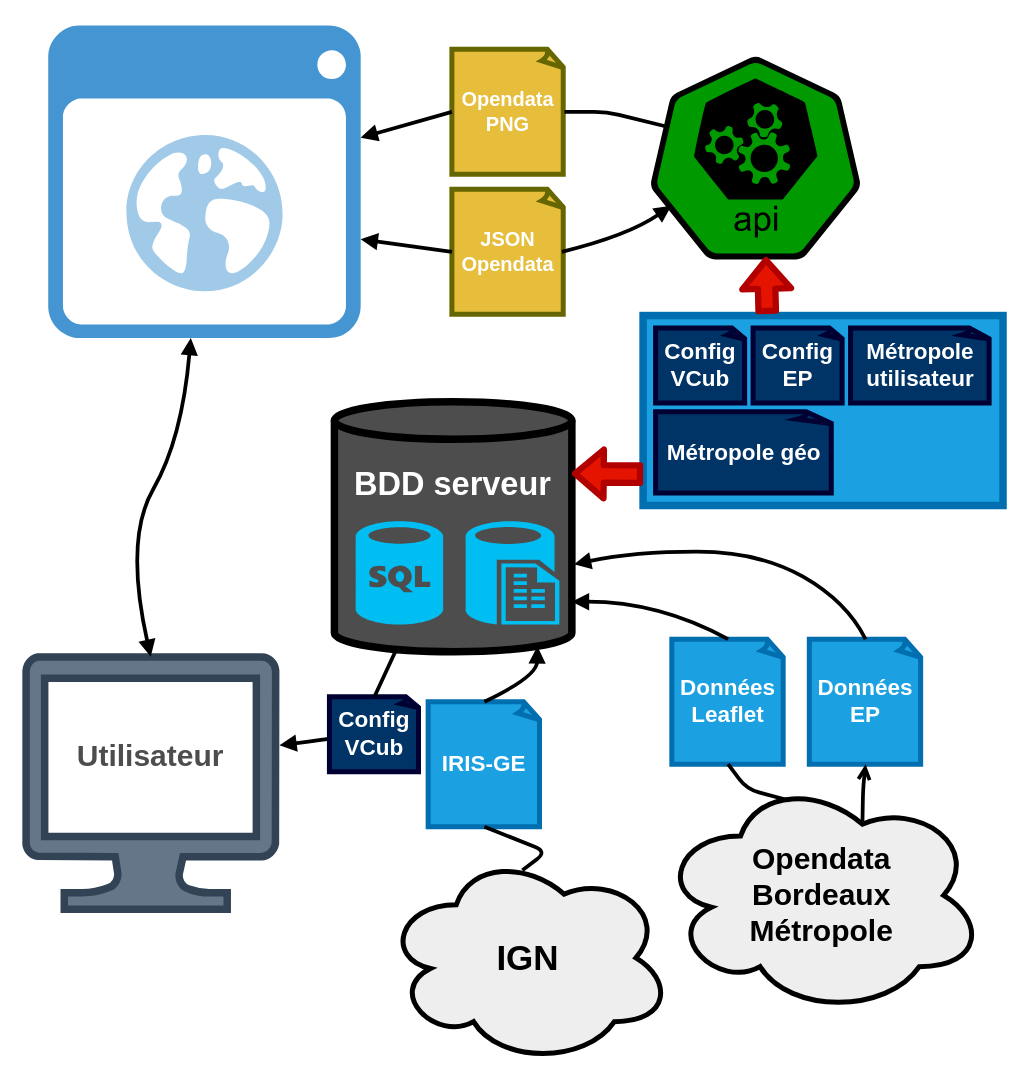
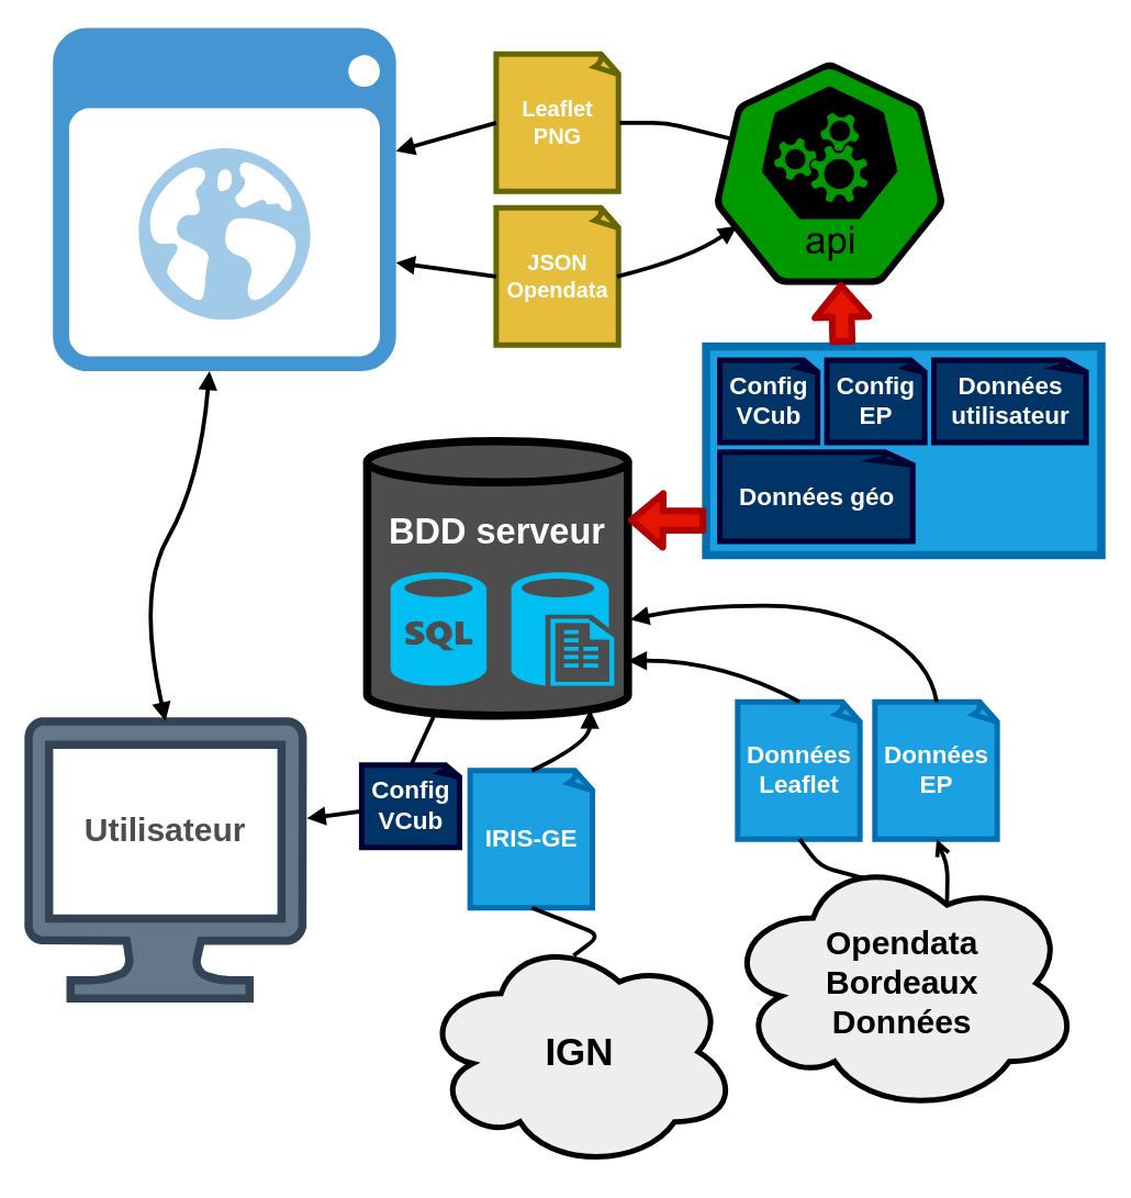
  <mxCell id="0" />
  <mxCell id="1" parent="0" />
  <mxCell id="2" value="" style="shadow=0;dashed=0;html=1;strokeColor=none;fillColor=#4495D1;labelPosition=center;verticalLabelPosition=bottom;verticalAlign=top;align=center;outlineConnect=0;shape=mxgraph.veeam.2d.web_ui;" vertex="1" parent="1"><mxGeometry x="38" y="20" width="250" height="250" as="geometry" /></mxCell>
  <mxCell id="3" value="" style="sketch=0;html=1;dashed=0;whitespace=wrap;fillColor=#009900;strokeColor=#000000;points=[[0.005,0.63,0],[0.1,0.2,0],[0.9,0.2,0],[0.5,0,0],[0.995,0.63,0],[0.72,0.99,0],[0.5,1,0],[0.28,0.99,0]];verticalLabelPosition=bottom;align=center;verticalAlign=top;shape=mxgraph.kubernetes.icon;prIcon=api" vertex="1" parent="1"><mxGeometry x="520" y="20" width="168" height="212" as="geometry" /></mxCell>
- <mxCell id="4" value="&lt;font style=&quot;font-size: 24px;&quot;&gt;&lt;b&gt;Opendata&lt;br&gt;Bordeaux&lt;br&gt;Métropole&lt;/b&gt;&lt;/font&gt;" style="ellipse;shape=cloud;whiteSpace=wrap;html=1;align=center;fillColor=#eeeeee;strokeColor=#000000;fontColor=#000000;strokeWidth=4;" vertex="1" parent="1"><mxGeometry x="527" y="621" width="260" height="190" as="geometry" /></mxCell>
+ <mxCell id="4" value="&lt;font style=&quot;font-size: 24px;&quot;&gt;&lt;b&gt;Opendata&lt;br&gt;Bordeaux&lt;br&gt;Données&lt;/b&gt;&lt;/font&gt;" style="ellipse;shape=cloud;whiteSpace=wrap;html=1;align=center;fillColor=#eeeeee;strokeColor=#000000;fontColor=#000000;strokeWidth=4;" vertex="1" parent="1"><mxGeometry x="527" y="621" width="260" height="190" as="geometry" /></mxCell>
  <mxCell id="5" value="" style="group" vertex="1" connectable="0" parent="1"><mxGeometry x="267" y="321" width="190" height="200" as="geometry" /></mxCell>
  <mxCell id="6" value="&lt;div style=&quot;font-size: 26px;&quot;&gt;&lt;font color=&quot;#ffffff&quot; style=&quot;font-size: 26px;&quot;&gt;&lt;b style=&quot;&quot;&gt;&lt;span style=&quot;background-color: initial;&quot;&gt;BDD serveur&lt;/span&gt;&lt;br&gt;&lt;/b&gt;&lt;/font&gt;&lt;/div&gt;&lt;div style=&quot;font-size: 26px;&quot;&gt;&lt;span style=&quot;background-color: initial;&quot;&gt;&lt;font color=&quot;#ffffff&quot; style=&quot;font-size: 26px;&quot;&gt;&lt;b&gt;&lt;br&gt;&lt;/b&gt;&lt;/font&gt;&lt;/span&gt;&lt;/div&gt;&lt;div style=&quot;font-size: 26px;&quot;&gt;&lt;font color=&quot;#ffffff&quot; style=&quot;font-size: 26px;&quot;&gt;&lt;b&gt;&lt;br&gt;&lt;/b&gt;&lt;/font&gt;&lt;/div&gt;&lt;div style=&quot;font-size: 26px;&quot;&gt;&lt;span style=&quot;background-color: initial;&quot;&gt;&lt;br&gt;&lt;/span&gt;&lt;/div&gt;" style="shape=cylinder3;whiteSpace=wrap;html=1;boundedLbl=1;backgroundOutline=1;size=15;align=center;strokeWidth=6;strokeColor=#000000;fillColor=#4D4D4D;" vertex="1" parent="5"><mxGeometry width="190" height="200" as="geometry" /></mxCell>
  <mxCell id="7" value="" style="verticalLabelPosition=bottom;html=1;verticalAlign=top;align=center;strokeColor=none;fillColor=#00BEF2;shape=mxgraph.azure.sql_reporting;fontSize=29;fontColor=#000000;" vertex="1" parent="5"><mxGeometry x="105" y="95.652" width="75" height="82.609" as="geometry" /></mxCell>
  <mxCell id="8" value="" style="verticalLabelPosition=bottom;html=1;verticalAlign=top;align=center;strokeColor=none;fillColor=#00BEF2;shape=mxgraph.azure.sql_database;fontSize=29;fontColor=#000000;" vertex="1" parent="5"><mxGeometry x="17" y="95.652" width="70" height="82.609" as="geometry" /></mxCell>
  <mxCell id="9" value="&lt;font style=&quot;font-size: 18px;&quot;&gt;&lt;b&gt;Données &lt;br&gt;Leaflet&lt;/b&gt;&lt;/font&gt;" style="whiteSpace=wrap;html=1;shape=mxgraph.basic.document;strokeColor=#006EAF;strokeWidth=4;fontSize=13;fontColor=#ffffff;fillColor=#1ba1e2;" vertex="1" parent="1"><mxGeometry x="537" y="511" width="90" height="100" as="geometry" /></mxCell>
- <mxCell id="10" value="&lt;span style=&quot;font-size: 18px;&quot;&gt;&lt;b&gt;Données&lt;br&gt;EP&lt;/b&gt;&lt;/span&gt;" style="whiteSpace=wrap;html=1;shape=mxgraph.basic.document;strokeColor=#006EAF;strokeWidth=4;fontSize=13;fontColor=#ffffff;fillColor=#1ba1e2;" vertex="1" parent="1"><mxGeometry x="647" y="511" width="90" height="100" as="geometry" /></mxCell>
+ <mxCell id="10" value="&lt;span style=&quot;font-size: 18px;&quot;&gt;&lt;b&gt;Données&lt;br&gt;EP&lt;/b&gt;&lt;/span&gt;" style="whiteSpace=wrap;html=1;shape=mxgraph.basic.document;strokeColor=#006EAF;strokeWidth=4;fontSize=13;fontColor=#ffffff;fillColor=#1ba1e2;" vertex="1" parent="1"><mxGeometry x="637" y="511" width="90" height="100" as="geometry" /></mxCell>
  <mxCell id="11" value="" style="endArrow=none;html=1;fontSize=26;fontColor=#000000;exitX=0.4;exitY=0.1;exitDx=0;exitDy=0;exitPerimeter=0;entryX=0.5;entryY=1;entryDx=0;entryDy=0;entryPerimeter=0;fillColor=#60a917;strokeColor=#000000;strokeWidth=3;" edge="1" parent="1" source="4" target="9"><mxGeometry width="50" height="50" relative="1" as="geometry"><mxPoint x="377" y="471" as="sourcePoint" /><mxPoint x="427" y="421" as="targetPoint" /><Array as="points"><mxPoint x="597" y="631" /></Array></mxGeometry></mxCell>
  <mxCell id="12" value="" style="endArrow=open;html=1;fontSize=26;fontColor=#000000;exitX=0.625;exitY=0.2;exitDx=0;exitDy=0;exitPerimeter=0;entryX=0.5;entryY=1;entryDx=0;entryDy=0;entryPerimeter=0;strokeWidth=3;strokeColor=#000000;" edge="1" parent="1" source="4" target="10"><mxGeometry width="50" height="50" relative="1" as="geometry"><mxPoint x="377" y="471" as="sourcePoint" /><mxPoint x="427" y="421" as="targetPoint" /><Array as="points"><mxPoint x="690" y="631" /></Array></mxGeometry></mxCell>
  <mxCell id="13" value="" style="endArrow=block;html=1;fontSize=26;fontColor=#000000;exitX=0.5;exitY=0;exitDx=0;exitDy=0;exitPerimeter=0;entryX=1.009;entryY=0.65;entryDx=0;entryDy=0;entryPerimeter=0;fillColor=#60a917;strokeColor=#000000;strokeWidth=3;curved=1;endFill=1;shadow=0;" edge="1" parent="1" source="10" target="6"><mxGeometry width="50" height="50" relative="1" as="geometry"><mxPoint x="592" y="521" as="sourcePoint" /><mxPoint x="487" y="431" as="targetPoint" /><Array as="points"><mxPoint x="677" y="481" /><mxPoint x="607" y="441" /><mxPoint x="507" y="441" /></Array></mxGeometry></mxCell>
  <mxCell id="14" value="&lt;b style=&quot;&quot;&gt;&lt;font style=&quot;font-size: 28px;&quot;&gt;IGN&lt;/font&gt;&lt;/b&gt;" style="ellipse;shape=cloud;whiteSpace=wrap;html=1;align=center;fillColor=#eeeeee;strokeColor=#000000;fontColor=#000000;strokeWidth=4;" vertex="1" parent="1"><mxGeometry x="307" y="681" width="230" height="170" as="geometry" /></mxCell>
  <mxCell id="15" value="&lt;span style=&quot;font-size: 18px;&quot;&gt;&lt;b&gt;IRIS-GE&lt;/b&gt;&lt;/span&gt;" style="whiteSpace=wrap;html=1;shape=mxgraph.basic.document;strokeColor=#006EAF;strokeWidth=4;fontSize=13;fontColor=#ffffff;fillColor=#1ba1e2;" vertex="1" parent="1"><mxGeometry x="342" y="561" width="90" height="100" as="geometry" /></mxCell>
  <mxCell id="16" value="" style="endArrow=none;html=1;fontSize=26;fontColor=#000000;exitX=0.48;exitY=0.087;exitDx=0;exitDy=0;exitPerimeter=0;entryX=0.5;entryY=1;entryDx=0;entryDy=0;entryPerimeter=0;fillColor=#60a917;strokeColor=#000000;strokeWidth=3;" edge="1" parent="1" source="14" target="15"><mxGeometry width="50" height="50" relative="1" as="geometry"><mxPoint x="621" y="650" as="sourcePoint" /><mxPoint x="592" y="621" as="targetPoint" /><Array as="points"><mxPoint x="437" y="681" /></Array></mxGeometry></mxCell>
  <mxCell id="17" value="" style="endArrow=block;html=1;fontSize=26;fontColor=#000000;exitX=0.5;exitY=0;exitDx=0;exitDy=0;exitPerimeter=0;fillColor=#cdeb8b;strokeColor=#000000;strokeWidth=3;curved=1;endFill=1;shadow=0;entryX=0.855;entryY=1;entryDx=0;entryDy=-4.35;entryPerimeter=0;" edge="1" parent="1" source="15" target="6"><mxGeometry width="50" height="50" relative="1" as="geometry"><mxPoint x="592" y="521" as="sourcePoint" /><mxPoint x="427" y="511" as="targetPoint" /><Array as="points"><mxPoint x="429" y="541" /></Array></mxGeometry></mxCell>
- <mxCell id="18" value="&lt;span style=&quot;font-size: 16px;&quot;&gt;&lt;b style=&quot;&quot;&gt;Opendata&lt;/b&gt;&lt;/span&gt;&lt;span style=&quot;font-size: 16px;&quot;&gt;&lt;b&gt;&lt;br&gt;PNG&lt;br&gt;&lt;/b&gt;&lt;/span&gt;" style="whiteSpace=wrap;html=1;shape=mxgraph.basic.document;strokeColor=#666600;strokeWidth=4;fontSize=13;fontColor=#ffffff;fillColor=#E6BE3C;" vertex="1" parent="1"><mxGeometry x="361" y="39" width="90" height="100" as="geometry" /></mxCell>
+ <mxCell id="18" value="&lt;span style=&quot;font-size: 16px;&quot;&gt;&lt;b style=&quot;&quot;&gt;Leaflet&lt;/b&gt;&lt;/span&gt;&lt;span style=&quot;font-size: 16px;&quot;&gt;&lt;b&gt;&lt;br&gt;PNG&lt;br&gt;&lt;/b&gt;&lt;/span&gt;" style="whiteSpace=wrap;html=1;shape=mxgraph.basic.document;strokeColor=#666600;strokeWidth=4;fontSize=13;fontColor=#ffffff;fillColor=#E6BE3C;" vertex="1" parent="1"><mxGeometry x="361" y="39" width="90" height="100" as="geometry" /></mxCell>
  <mxCell id="19" value="" style="endArrow=block;html=1;fontSize=26;fontColor=#000000;exitX=0;exitY=0.5;exitDx=0;exitDy=0;exitPerimeter=0;fillColor=#cdeb8b;strokeColor=#000000;strokeWidth=3;curved=1;endFill=1;shadow=0;" edge="1" parent="1" source="18" target="2"><mxGeometry width="50" height="50" relative="1" as="geometry"><mxPoint x="422" y="561" as="sourcePoint" /><mxPoint x="419.425" y="494.6" as="targetPoint" /><Array as="points" /></mxGeometry></mxCell>
  <mxCell id="20" value="" style="endArrow=none;html=1;fontSize=26;fontColor=#000000;entryX=1;entryY=0.5;entryDx=0;entryDy=0;entryPerimeter=0;fillColor=#60a917;strokeColor=#000000;strokeWidth=3;exitX=0.07;exitY=0.38;exitDx=0;exitDy=0;exitPerimeter=0;" edge="1" parent="1" source="3" target="18"><mxGeometry width="50" height="50" relative="1" as="geometry"><mxPoint x="420.75" y="715" as="sourcePoint" /><mxPoint x="422" y="661" as="targetPoint" /><Array as="points"><mxPoint x="485" y="89" /></Array></mxGeometry></mxCell>
  <mxCell id="21" value="" style="endArrow=block;html=1;fontSize=26;fontColor=#000000;exitX=0.5;exitY=0;exitDx=0;exitDy=0;exitPerimeter=0;fillColor=#60a917;strokeColor=#000000;strokeWidth=3;curved=1;endFill=1;shadow=0;" edge="1" parent="1" source="9"><mxGeometry width="50" height="50" relative="1" as="geometry"><mxPoint x="692" y="521" as="sourcePoint" /><mxPoint x="457" y="481" as="targetPoint" /><Array as="points"><mxPoint x="527" y="481" /></Array></mxGeometry></mxCell>
  <mxCell id="22" value="&lt;span style=&quot;font-size: 16px;&quot;&gt;&lt;b&gt;JSON&lt;br&gt;Opendata&lt;br&gt;&lt;/b&gt;&lt;/span&gt;" style="whiteSpace=wrap;html=1;shape=mxgraph.basic.document;strokeColor=#666600;strokeWidth=4;fontSize=13;fontColor=#ffffff;fillColor=#E6BE3C;" vertex="1" parent="1"><mxGeometry x="361" y="151" width="90" height="100" as="geometry" /></mxCell>
  <mxCell id="23" value="" style="endArrow=block;html=1;fontSize=26;fontColor=#000000;exitX=0;exitY=0.5;exitDx=0;exitDy=0;exitPerimeter=0;fillColor=#cdeb8b;strokeColor=#000000;strokeWidth=3;curved=1;endFill=1;shadow=0;entryX=1;entryY=0.684;entryDx=0;entryDy=0;entryPerimeter=0;" edge="1" parent="1" source="22" target="2"><mxGeometry width="50" height="50" relative="1" as="geometry"><mxPoint x="371" y="99" as="sourcePoint" /><mxPoint x="298" y="119.646" as="targetPoint" /><Array as="points" /></mxGeometry></mxCell>
  <mxCell id="24" value="" style="endArrow=block;html=1;fontSize=26;fontColor=#000000;fillColor=#cdeb8b;strokeColor=#000000;strokeWidth=3;curved=1;endFill=1;shadow=0;entryX=0.099;entryY=0.68;entryDx=0;entryDy=0;entryPerimeter=0;" edge="1" parent="1" target="3"><mxGeometry width="50" height="50" relative="1" as="geometry"><mxPoint x="449" y="201" as="sourcePoint" /><mxPoint x="509" y="187" as="targetPoint" /><Array as="points"><mxPoint x="502" y="188" /></Array></mxGeometry></mxCell>
  <mxCell id="25" value="" style="group;fillColor=#1ba1e2;fontColor=#ffffff;strokeColor=#006EAF;" vertex="1" connectable="0" parent="1"><mxGeometry x="524" y="262" width="278" height="142" as="geometry" /></mxCell>
  <mxCell id="26" value="" style="rounded=0;whiteSpace=wrap;html=1;strokeColor=#006EAF;strokeWidth=6;fontSize=28;fontColor=#ffffff;fillColor=#1ba1e2;" vertex="1" parent="25"><mxGeometry x="-10" y="-10" width="288" height="152" as="geometry" /></mxCell>
  <mxCell id="27" value="&lt;span style=&quot;font-size: 18px;&quot;&gt;&lt;b&gt;Config&lt;br&gt;VCub&lt;br&gt;&lt;/b&gt;&lt;/span&gt;" style="whiteSpace=wrap;html=1;shape=mxgraph.basic.document;strokeColor=#000033;strokeWidth=4;fontSize=13;fontColor=#ffffff;fillColor=#003366;" vertex="1" parent="25"><mxGeometry width="72" height="60" as="geometry" /></mxCell>
  <mxCell id="28" value="&lt;span style=&quot;font-size: 18px;&quot;&gt;&lt;b&gt;Config&lt;br&gt;EP&lt;/b&gt;&lt;/span&gt;&lt;span style=&quot;color: rgba(0, 0, 0, 0); font-family: monospace; font-size: 0px; text-align: start;&quot;&gt;%3CmxGraphModel%3E%3Croot%3E%3CmxCell%20id%3D%220%22%2F%3E%3CmxCell%20id%3D%221%22%20parent%3D%220%22%2F%3E%3CmxCell%20id%3D%222%22%20value%3D%22%26lt%3Bspan%20style%3D%26quot%3Bfont-size%3A%2018px%3B%26quot%3B%26gt%3B%26lt%3Bb%26gt%3BConfig%26lt%3Bbr%26gt%3BVCub%26lt%3Bbr%26gt%3B%26lt%3B%2Fb%26gt%3B%26lt%3B%2Fspan%26gt%3B%22%20style%3D%22whiteSpace%3Dwrap%3Bhtml%3D1%3Bshape%3Dmxgraph.basic.document%3BstrokeColor%3D%23000033%3BstrokeWidth%3D4%3BfontSize%3D13%3BfontColor%3D%23ffffff%3BfillColor%3D%23003366%3B%22%20vertex%3D%221%22%20parent%3D%221%22%3E%3CmxGeometry%20x%3D%22515%22%20y%3D%22425%22%20width%3D%2272%22%20height%3D%22100%22%20as%3D%22geometry%22%2F%3E%3C%2FmxCell%3E%3C%2Froot%3E%3C%2FmxGraphModel%3E&lt;/span&gt;&lt;span style=&quot;font-size: 18px;&quot;&gt;&lt;b&gt;&lt;br&gt;&lt;/b&gt;&lt;/span&gt;" style="whiteSpace=wrap;html=1;shape=mxgraph.basic.document;strokeColor=#000033;strokeWidth=4;fontSize=13;fontColor=#ffffff;fillColor=#003366;" vertex="1" parent="25"><mxGeometry x="78" width="72" height="60" as="geometry" /></mxCell>
- <mxCell id="29" value="&lt;span style=&quot;font-size: 18px;&quot;&gt;&lt;b&gt;Métropole géo&lt;br&gt;&lt;/b&gt;&lt;/span&gt;" style="whiteSpace=wrap;html=1;shape=mxgraph.basic.document;strokeColor=#000033;strokeWidth=4;fontSize=13;fontColor=#ffffff;fillColor=#003366;" vertex="1" parent="25"><mxGeometry y="67" width="142" height="65" as="geometry" /></mxCell>
- <mxCell id="30" value="&lt;span style=&quot;font-size: 18px;&quot;&gt;&lt;b&gt;Métropole&lt;br&gt;utilisateur&lt;br&gt;&lt;/b&gt;&lt;/span&gt;" style="whiteSpace=wrap;html=1;shape=mxgraph.basic.document;strokeColor=#000033;strokeWidth=4;fontSize=13;fontColor=#ffffff;fillColor=#003366;" vertex="1" parent="25"><mxGeometry x="156" width="112" height="60" as="geometry" /></mxCell>
+ <mxCell id="29" value="&lt;span style=&quot;font-size: 18px;&quot;&gt;&lt;b&gt;Données géo&lt;br&gt;&lt;/b&gt;&lt;/span&gt;" style="whiteSpace=wrap;html=1;shape=mxgraph.basic.document;strokeColor=#000033;strokeWidth=4;fontSize=13;fontColor=#ffffff;fillColor=#003366;" vertex="1" parent="25"><mxGeometry y="67" width="142" height="65" as="geometry" /></mxCell>
+ <mxCell id="30" value="&lt;span style=&quot;font-size: 18px;&quot;&gt;&lt;b&gt;Données&lt;br&gt;utilisateur&lt;br&gt;&lt;/b&gt;&lt;/span&gt;" style="whiteSpace=wrap;html=1;shape=mxgraph.basic.document;strokeColor=#000033;strokeWidth=4;fontSize=13;fontColor=#ffffff;fillColor=#003366;" vertex="1" parent="25"><mxGeometry x="156" width="112" height="60" as="geometry" /></mxCell>
  <mxCell id="31" value="" style="shape=flexArrow;endArrow=classic;html=1;shadow=0;strokeColor=#B20000;strokeWidth=5;fontSize=28;fontColor=#FFFFFF;curved=1;entryX=0.549;entryY=0.873;entryDx=0;entryDy=0;entryPerimeter=0;exitX=0.345;exitY=-0.008;exitDx=0;exitDy=0;exitPerimeter=0;fillColor=#e51400;" edge="1" parent="1" source="26" target="3"><mxGeometry width="50" height="50" relative="1" as="geometry"><mxPoint x="375" y="434" as="sourcePoint" /><mxPoint x="425" y="384" as="targetPoint" /></mxGeometry></mxCell>
  <mxCell id="32" value="" style="shape=flexArrow;endArrow=classic;html=1;shadow=0;strokeColor=#B20000;strokeWidth=5;fontSize=28;fontColor=#FFFFFF;curved=1;entryX=1;entryY=0;entryDx=0;entryDy=57.5;entryPerimeter=0;fillColor=#e51400;" edge="1" parent="1" target="6"><mxGeometry width="50" height="50" relative="1" as="geometry"><mxPoint x="514" y="379" as="sourcePoint" /><mxPoint x="425" y="384" as="targetPoint" /></mxGeometry></mxCell>
  <mxCell id="33" value="" style="group" vertex="1" connectable="0" parent="1"><mxGeometry x="20" y="525" width="200" height="202" as="geometry" /></mxCell>
  <mxCell id="34" value="" style="verticalLabelPosition=bottom;html=1;verticalAlign=top;align=center;strokeColor=#314354;fillColor=#647687;shape=mxgraph.azure.computer;pointerEvents=1;strokeWidth=6;fontSize=20;fontColor=#ffffff;" vertex="1" parent="33"><mxGeometry width="200" height="202" as="geometry" /></mxCell>
  <mxCell id="35" value="&lt;font color=&quot;#4d4d4d&quot; size=&quot;1&quot;&gt;&lt;b style=&quot;font-size: 24px;&quot;&gt;Utilisateur&lt;/b&gt;&lt;/font&gt;" style="text;html=1;strokeColor=none;fillColor=none;align=center;verticalAlign=middle;whiteSpace=wrap;rounded=0;strokeWidth=6;fontSize=20;fontColor=#FFFFFF;" vertex="1" parent="33"><mxGeometry x="70" y="65" width="60" height="30" as="geometry" /></mxCell>
  <mxCell id="36" value="" style="endArrow=block;html=1;fontSize=26;fontColor=#000000;exitX=0.5;exitY=0;exitDx=0;exitDy=0;exitPerimeter=0;fillColor=#cdeb8b;strokeColor=#000000;strokeWidth=3;curved=1;endFill=1;shadow=0;startArrow=block;startFill=1;" edge="1" parent="1" source="34" target="2"><mxGeometry width="50" height="50" relative="1" as="geometry"><mxPoint x="442" y="571" as="sourcePoint" /><mxPoint x="439.45" y="526.65" as="targetPoint" /><Array as="points"><mxPoint x="99" y="431" /><mxPoint x="145" y="351" /></Array></mxGeometry></mxCell>
  <mxCell id="37" value="" style="endArrow=block;html=1;fontSize=26;fontColor=#000000;exitX=0;exitY=0.5;exitDx=0;exitDy=0;exitPerimeter=0;fillColor=#cdeb8b;strokeColor=#000000;strokeWidth=3;curved=1;endFill=1;shadow=0;entryX=1.015;entryY=0.351;entryDx=0;entryDy=0;entryPerimeter=0;" edge="1" parent="1" source="38" target="34"><mxGeometry width="50" height="50" relative="1" as="geometry"><mxPoint x="371" y="99" as="sourcePoint" /><mxPoint x="298" y="119.646" as="targetPoint" /><Array as="points"><mxPoint x="316" y="584" /></Array></mxGeometry></mxCell>
  <mxCell id="38" value="&lt;span style=&quot;font-size: 18px;&quot;&gt;&lt;b&gt;Config&lt;br&gt;VCub&lt;br&gt;&lt;/b&gt;&lt;/span&gt;" style="whiteSpace=wrap;html=1;shape=mxgraph.basic.document;strokeColor=#000033;strokeWidth=4;fontSize=13;fontColor=#ffffff;fillColor=#003366;" vertex="1" parent="1"><mxGeometry x="263" y="557" width="72" height="60" as="geometry" /></mxCell>
  <mxCell id="39" value="" style="endArrow=none;html=1;fontSize=26;fontColor=#000000;exitX=0.5;exitY=0;exitDx=0;exitDy=0;exitPerimeter=0;fillColor=#60a917;strokeColor=#000000;strokeWidth=3;fontStyle=1" edge="1" parent="1" source="38" target="6"><mxGeometry width="50" height="50" relative="1" as="geometry"><mxPoint x="641" y="650" as="sourcePoint" /><mxPoint x="313" y="551" as="targetPoint" /><Array as="points" /></mxGeometry></mxCell>
